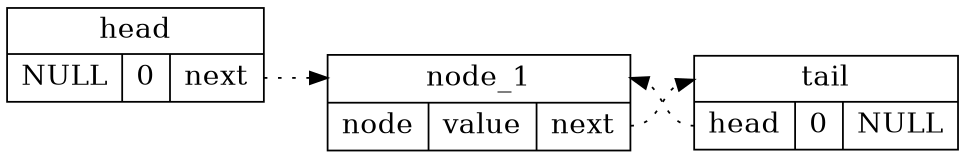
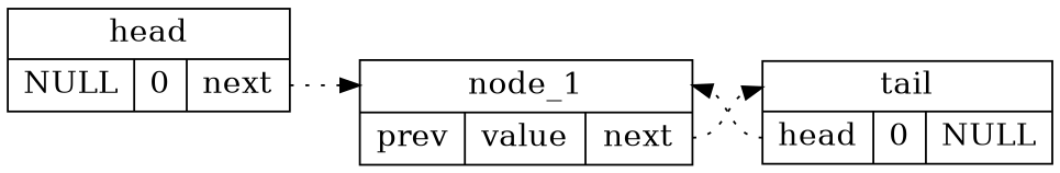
  digraph {
    rankdir=LR
    node [fontsize=16 shape=record]
    edge [headport=T style=dotted tailport=n]
    n1 [label="<T>head |{<p>NULL|<v>0|<n>next}"]
-   n2 [label="<T>node_1 |{<p>node|<v>value|<n>next}"]
+   n2 [label="<T>node_1 |{<p>prev|<v>value|<n>next}"]
    n3 [label="<T>tail |{<p>head|<v>0|<n>NULL}"]
    n1 -> n2
    n2 -> n3
    n3 -> n2 [tailport=p]
  }
